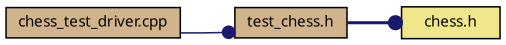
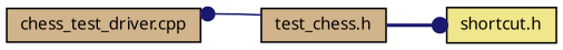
  digraph {
    rankdir=LR
    node [color=black fillcolor=tan fontname="FreeSans.ttf" fontsize=10 shape=record style=filled]
    edge [arrowhead=dot color=midnightblue fontname="FreeSans.ttf" fontsize=10 labelfontname="FreeSans.ttf" labelfontsize=10]
    n1 [fontcolor=black height=0.2 label="chess_test_driver.cpp" width=0.4]
    n2 [height=0.2 label="test_chess.h" width=0.4]
-   n3 [fillcolor=khaki height=0.2 label="chess.h" width=0.4]
-   n1 -> n2 [style=solid]
+   n3 [fillcolor=khaki height=0.2 label="shortcut.h" width=0.4]
+   n2 -> n1 [style=solid]
    n2 -> n3 [style=bold]
  }
